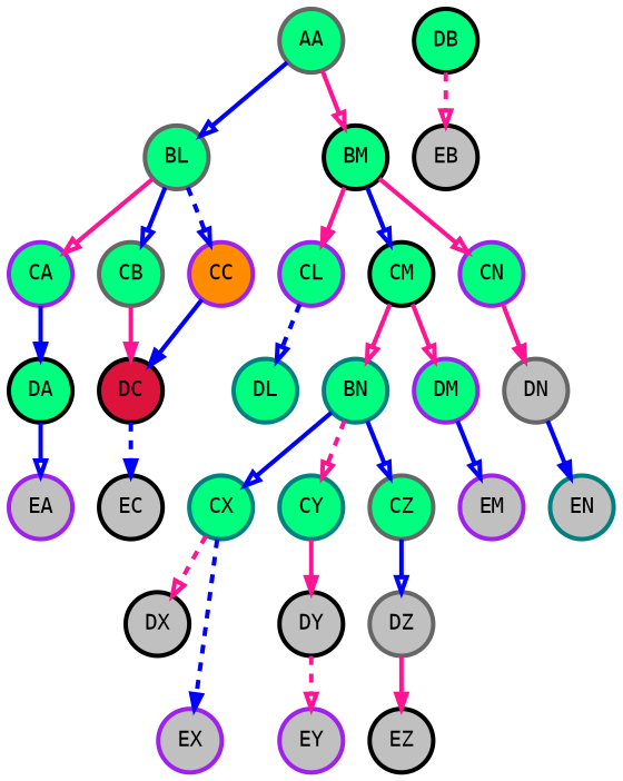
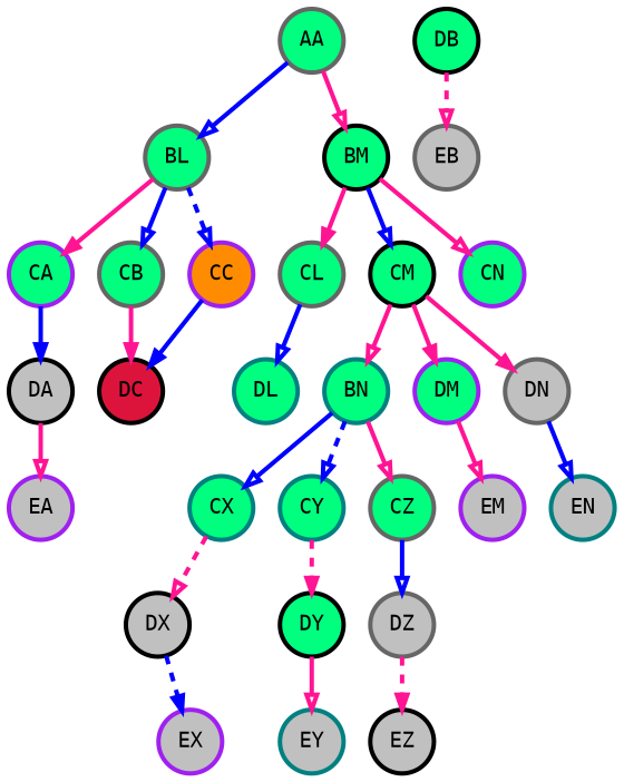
  digraph {
    fontname="DejaVu Sans Mono"
    node [color=black fillcolor=springgreen fontname="DejaVu Sans Mono" penwidth=3 shape=circle style=filled]
    edge [arrowhead=onormal color=deeppink fontname="DejaVu Sans Mono" penwidth=3 style=solid weight=5]
    AA [color=gray40]
    BL [color=gray40]
    BM
    CA [color=purple]
    CB [color=gray40]
    CC [color=purple fillcolor=darkorange]
-   CL [color=purple]
+   CL [color=gray40]
    CM
    CN [color=purple]
    BN [color=teal]
    CX [color=teal]
    CY [color=teal]
    CZ [color=gray40]
-   DA
+   DA [fillcolor=gray]
    DC [fillcolor=crimson]
    DL [color=teal]
    DM [color=purple]
    DN [color=gray40 fillcolor=gray]
    DX [fillcolor=gray]
-   DY [fillcolor=gray]
+   DY
    DZ [color=gray40 fillcolor=gray]
    EA [color=purple fillcolor=gray]
    DB
-   EB [fillcolor=gray]
+   EB [color=gray40 fillcolor=gray]
    EM [color=purple fillcolor=gray]
    EN [color=teal fillcolor=gray]
    EX [color=purple fillcolor=gray]
-   EY [color=purple fillcolor=gray]
+   EY [color=teal fillcolor=gray]
    EZ [fillcolor=gray]
-   EC [fillcolor=gray]
    AA -> BL [color=blue]
    AA -> BM [style=bold]
-   BL -> CA [style=bold]
+   BL -> CA [arrowhead=normal style=bold]
    BL -> CB [color=blue style=bold]
    BL -> CC [color=blue style=dashed]
    BM -> CL [arrowhead=normal]
    BM -> CM [color=blue]
    BM -> CN
    CA -> DA [arrowhead=normal color=blue style=bold]
    CB -> DC [arrowhead=normal style=bold]
    CC -> DC [arrowhead=normal color=blue]
-   CL -> DL [color=blue style=dashed]
+   CL -> DL [color=blue style=bold]
    CM -> BN [style=bold]
-   CM -> DM [style=bold]
-   CN -> DN [arrowhead=normal]
+   CM -> DM [arrowhead=normal style=bold]
+   CM -> DN [arrowhead=normal]
    BN -> CX [color=blue style=bold]
-   BN -> CY [style=dashed]
-   BN -> CZ [color=blue style=bold]
+   BN -> CY [color=blue style=dashed]
+   BN -> CZ [style=bold]
    CX -> DX [style=dashed]
-   CY -> DY [arrowhead=normal]
+   CY -> DY [arrowhead=normal style=dashed]
    CZ -> DZ [color=blue]
-   DA -> EA [color=blue]
-   DC -> EC [arrowhead=normal color=blue style=dashed]
-   DM -> EM [color=blue]
-   DN -> EN [arrowhead=normal color=blue]
-   CX -> EX [arrowhead=normal color=blue style=dashed]
-   DY -> EY [style=dashed]
-   DZ -> EZ [arrowhead=normal style=bold]
+   DA -> EA
+   DM -> EM
+   DN -> EN [color=blue]
+   DX -> EX [arrowhead=normal color=blue style=dashed]
+   DY -> EY [style=bold]
+   DZ -> EZ [arrowhead=normal style=dashed]
    DB -> EB [style=dashed]
  }
